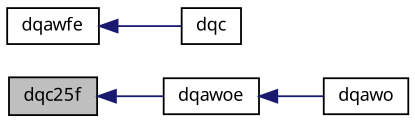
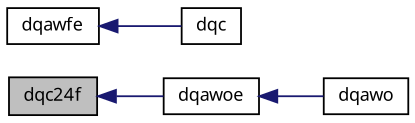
  digraph {
    fontname="Noto Sans"
    rankdir=LR
    node [color=black fillcolor=white fontname="Noto Sans" fontsize=10 shape=record style=filled]
    edge [color=midnightblue dir=back fontname="Noto Sans" fontsize=10 labelfontname=Helvetica labelfontsize=10 style=solid]
-   n1 [fillcolor=grey75 fontcolor=black height=0.2 label=dqc25f width=0.4]
+   n1 [fillcolor=grey75 fontcolor=black height=0.2 label=dqc24f width=0.4]
    n2 [height=0.2 label=dqawoe width=0.4]
    n3 [height=0.2 label=dqawo width=0.4]
    n4 [height=0.2 label=dqawfe width=0.4]
    n5 [height=0.2 label=dqc width=0.4]
    n1 -> n2
    n2 -> n3
    n4 -> n5
  }
